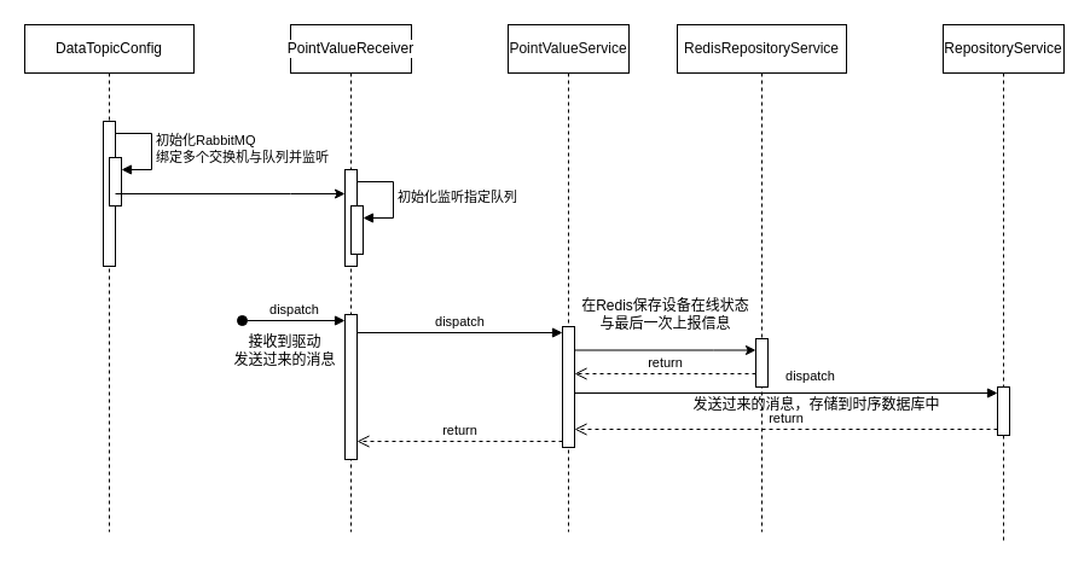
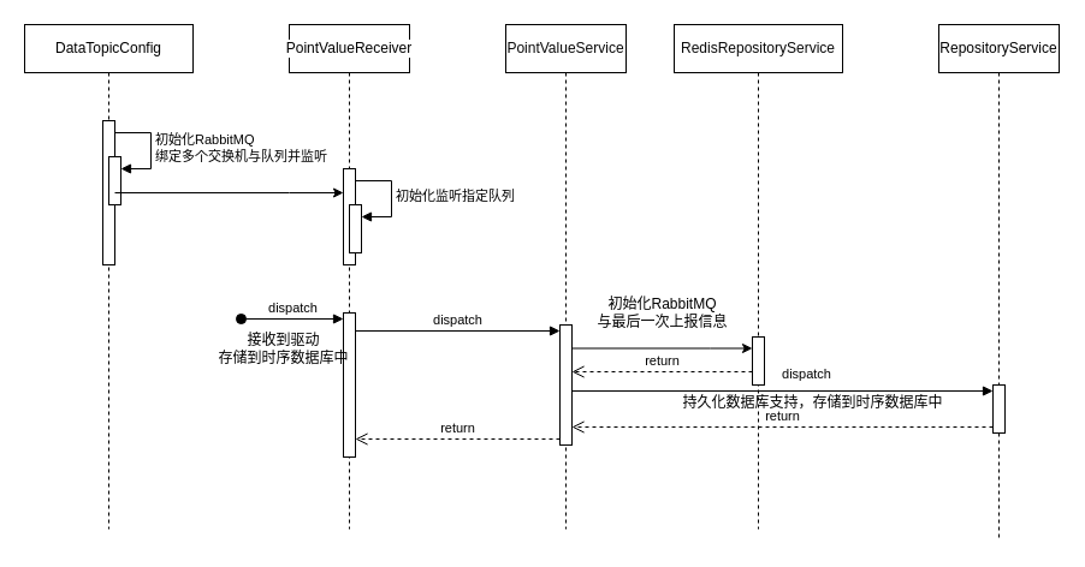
  <mxCell id="0" />
  <mxCell id="1" parent="0" />
  <mxCell id="2" value="&lt;div style=&quot;background-color:#ffffff;color:#080808&quot;&gt;&lt;pre style=&quot;&quot;&gt;&lt;span style=&quot;color: rgb(0, 0, 0);&quot;&gt;&lt;font style=&quot;font-size: 12px;&quot; face=&quot;Helvetica&quot;&gt;DataTopicConfig&lt;/font&gt;&lt;/span&gt;&lt;/pre&gt;&lt;/div&gt;" style="shape=umlLifeline;perimeter=lifelinePerimeter;whiteSpace=wrap;html=1;container=1;dropTarget=0;collapsible=0;recursiveResize=0;outlineConnect=0;portConstraint=eastwest;newEdgeStyle={&quot;curved&quot;:0,&quot;rounded&quot;:0};" vertex="1" parent="1"><mxGeometry x="20" y="20" width="140" height="420" as="geometry" /></mxCell>
  <mxCell id="3" value="dispatch" style="html=1;verticalAlign=bottom;startArrow=oval;endArrow=block;startSize=8;curved=0;rounded=0;entryX=0;entryY=0;entryDx=0;entryDy=5;" edge="1" parent="2" target="11"><mxGeometry relative="1" as="geometry"><mxPoint x="180" y="245" as="sourcePoint" /></mxGeometry></mxCell>
  <mxCell id="4" value="" style="html=1;points=[[0,0,0,0,5],[0,1,0,0,-5],[1,0,0,0,5],[1,1,0,0,-5]];perimeter=orthogonalPerimeter;outlineConnect=0;targetShapes=umlLifeline;portConstraint=eastwest;newEdgeStyle={&quot;curved&quot;:0,&quot;rounded&quot;:0};" vertex="1" parent="2"><mxGeometry x="65" y="80" width="10" height="120" as="geometry" /></mxCell>
  <mxCell id="5" value="" style="html=1;points=[[0,0,0,0,5],[0,1,0,0,-5],[1,0,0,0,5],[1,1,0,0,-5]];perimeter=orthogonalPerimeter;outlineConnect=0;targetShapes=umlLifeline;portConstraint=eastwest;newEdgeStyle={&quot;curved&quot;:0,&quot;rounded&quot;:0};" vertex="1" parent="2"><mxGeometry x="70" y="110" width="10" height="40" as="geometry" /></mxCell>
  <mxCell id="6" value="初始化RabbitMQ&lt;div&gt;绑定多个交换机与队列并监听&lt;/div&gt;" style="html=1;align=left;spacingLeft=2;endArrow=block;rounded=0;edgeStyle=orthogonalEdgeStyle;curved=0;rounded=0;" edge="1" parent="2" target="5"><mxGeometry relative="1" as="geometry"><mxPoint x="75" y="90" as="sourcePoint" /><Array as="points"><mxPoint x="105" y="120" /></Array></mxGeometry></mxCell>
  <mxCell id="7" value="&lt;div style=&quot;background-color:#ffffff;color:#080808&quot;&gt;&lt;pre style=&quot;&quot;&gt;&lt;span style=&quot;color: rgb(0, 0, 0);&quot;&gt;&lt;font style=&quot;font-size: 12px;&quot; face=&quot;Helvetica&quot;&gt;PointValueReceiver&lt;/font&gt;&lt;/span&gt;&lt;/pre&gt;&lt;/div&gt;" style="shape=umlLifeline;perimeter=lifelinePerimeter;whiteSpace=wrap;html=1;container=1;dropTarget=0;collapsible=0;recursiveResize=0;outlineConnect=0;portConstraint=eastwest;newEdgeStyle={&quot;curved&quot;:0,&quot;rounded&quot;:0};" vertex="1" parent="1"><mxGeometry x="240" y="20" width="100" height="420" as="geometry" /></mxCell>
  <mxCell id="8" value="" style="html=1;points=[[0,0,0,0,5],[0,1,0,0,-5],[1,0,0,0,5],[1,1,0,0,-5]];perimeter=orthogonalPerimeter;outlineConnect=0;targetShapes=umlLifeline;portConstraint=eastwest;newEdgeStyle={&quot;curved&quot;:0,&quot;rounded&quot;:0};" vertex="1" parent="7"><mxGeometry x="45" y="120" width="10" height="80" as="geometry" /></mxCell>
  <mxCell id="9" value="" style="html=1;points=[[0,0,0,0,5],[0,1,0,0,-5],[1,0,0,0,5],[1,1,0,0,-5]];perimeter=orthogonalPerimeter;outlineConnect=0;targetShapes=umlLifeline;portConstraint=eastwest;newEdgeStyle={&quot;curved&quot;:0,&quot;rounded&quot;:0};" vertex="1" parent="7"><mxGeometry x="50" y="150" width="10" height="40" as="geometry" /></mxCell>
  <mxCell id="10" value="初始化监听指定队列" style="html=1;align=left;spacingLeft=2;endArrow=block;rounded=0;edgeStyle=orthogonalEdgeStyle;curved=0;rounded=0;" edge="1" parent="7" target="9"><mxGeometry relative="1" as="geometry"><mxPoint x="55" y="130" as="sourcePoint" /><Array as="points"><mxPoint x="85" y="160" /></Array></mxGeometry></mxCell>
  <mxCell id="11" value="" style="html=1;points=[[0,0,0,0,5],[0,1,0,0,-5],[1,0,0,0,5],[1,1,0,0,-5]];perimeter=orthogonalPerimeter;outlineConnect=0;targetShapes=umlLifeline;portConstraint=eastwest;newEdgeStyle={&quot;curved&quot;:0,&quot;rounded&quot;:0};" vertex="1" parent="7"><mxGeometry x="45" y="240" width="10" height="120" as="geometry" /></mxCell>
  <mxCell id="12" value="&lt;div style=&quot;background-color:#ffffff;color:#080808&quot;&gt;&lt;pre style=&quot;&quot;&gt;&lt;font style=&quot;font-size: 12px;&quot; face=&quot;Helvetica&quot;&gt;PointValueService&lt;/font&gt;&lt;/pre&gt;&lt;/div&gt;" style="shape=umlLifeline;perimeter=lifelinePerimeter;whiteSpace=wrap;html=1;container=1;dropTarget=0;collapsible=0;recursiveResize=0;outlineConnect=0;portConstraint=eastwest;newEdgeStyle={&quot;curved&quot;:0,&quot;rounded&quot;:0};" vertex="1" parent="1"><mxGeometry x="420" y="20" width="100" height="420" as="geometry" /></mxCell>
  <mxCell id="13" value="" style="html=1;points=[[0,0,0,0,5],[0,1,0,0,-5],[1,0,0,0,5],[1,1,0,0,-5]];perimeter=orthogonalPerimeter;outlineConnect=0;targetShapes=umlLifeline;portConstraint=eastwest;newEdgeStyle={&quot;curved&quot;:0,&quot;rounded&quot;:0};" vertex="1" parent="12"><mxGeometry x="45" y="250" width="10" height="100" as="geometry" /></mxCell>
- <mxCell id="14" value="接收到驱动&lt;div&gt;发送过来的消息&lt;/div&gt;" style="text;html=1;align=center;verticalAlign=middle;resizable=0;points=[];autosize=1;strokeColor=none;fillColor=none;" vertex="1" parent="1"><mxGeometry x="180" y="270" width="110" height="40" as="geometry" /></mxCell>
+ <mxCell id="14" value="接收到驱动&lt;div&gt;存储到时序数据库中&lt;/div&gt;" style="text;html=1;align=center;verticalAlign=middle;resizable=0;points=[];autosize=1;strokeColor=none;fillColor=none;" vertex="1" parent="1"><mxGeometry x="180" y="270" width="110" height="40" as="geometry" /></mxCell>
  <mxCell id="15" value="dispatch" style="html=1;verticalAlign=bottom;endArrow=block;curved=0;rounded=0;entryX=0;entryY=0;entryDx=0;entryDy=5;" edge="1" parent="1" source="11" target="13"><mxGeometry relative="1" as="geometry"><mxPoint x="395" y="275" as="sourcePoint" /></mxGeometry></mxCell>
  <mxCell id="16" value="return" style="html=1;verticalAlign=bottom;endArrow=open;dashed=1;endSize=8;curved=0;rounded=0;exitX=0;exitY=1;exitDx=0;exitDy=-5;" edge="1" parent="1" source="13" target="11"><mxGeometry relative="1" as="geometry"><mxPoint x="395" y="345" as="targetPoint" /></mxGeometry></mxCell>
  <mxCell id="17" style="edgeStyle=orthogonalEdgeStyle;rounded=0;orthogonalLoop=1;jettySize=auto;html=1;curved=0;" edge="1" parent="1" source="4" target="8"><mxGeometry relative="1" as="geometry"><mxPoint x="305" y="160" as="targetPoint" /><Array as="points"><mxPoint x="240" y="160" /><mxPoint x="240" y="160" /></Array></mxGeometry></mxCell>
  <mxCell id="18" value="&lt;div style=&quot;background-color:#ffffff;color:#080808&quot;&gt;&lt;pre style=&quot;&quot;&gt;&lt;font style=&quot;font-size: 12px;&quot; face=&quot;Helvetica&quot;&gt;RedisRepositoryService&lt;/font&gt;&lt;/pre&gt;&lt;/div&gt;" style="shape=umlLifeline;perimeter=lifelinePerimeter;whiteSpace=wrap;html=1;container=1;dropTarget=0;collapsible=0;recursiveResize=0;outlineConnect=0;portConstraint=eastwest;newEdgeStyle={&quot;curved&quot;:0,&quot;rounded&quot;:0};" vertex="1" parent="1"><mxGeometry x="560" y="20" width="140" height="420" as="geometry" /></mxCell>
  <mxCell id="19" value="" style="html=1;points=[[0,0,0,0,5],[0,1,0,0,-5],[1,0,0,0,5],[1,1,0,0,-5]];perimeter=orthogonalPerimeter;outlineConnect=0;targetShapes=umlLifeline;portConstraint=eastwest;newEdgeStyle={&quot;curved&quot;:0,&quot;rounded&quot;:0};" vertex="1" parent="18"><mxGeometry x="65" y="260" width="10" height="40" as="geometry" /></mxCell>
  <mxCell id="20" style="edgeStyle=orthogonalEdgeStyle;rounded=0;orthogonalLoop=1;jettySize=auto;html=1;curved=0;" edge="1" parent="1"><mxGeometry relative="1" as="geometry"><mxPoint x="475" y="289.5" as="sourcePoint" /><mxPoint x="625" y="289.5" as="targetPoint" /><Array as="points"><mxPoint x="590" y="289.5" /><mxPoint x="590" y="289.5" /></Array></mxGeometry></mxCell>
- <mxCell id="21" value="在Redis保存设备在线状态&lt;div&gt;与最后一次上报信息&lt;/div&gt;" style="text;html=1;align=center;verticalAlign=middle;resizable=0;points=[];autosize=1;strokeColor=none;fillColor=none;" vertex="1" parent="1"><mxGeometry x="470" y="240" width="160" height="40" as="geometry" /></mxCell>
+ <mxCell id="21" value="初始化RabbitMQ&lt;div&gt;与最后一次上报信息&lt;/div&gt;" style="text;html=1;align=center;verticalAlign=middle;resizable=0;points=[];autosize=1;strokeColor=none;fillColor=none;" vertex="1" parent="1"><mxGeometry x="470" y="240" width="160" height="40" as="geometry" /></mxCell>
  <mxCell id="22" value="return" style="html=1;verticalAlign=bottom;endArrow=open;dashed=1;endSize=8;curved=0;rounded=0;" edge="1" parent="1"><mxGeometry relative="1" as="geometry"><mxPoint x="625" y="309" as="sourcePoint" /><mxPoint x="475" y="309" as="targetPoint" /></mxGeometry></mxCell>
  <mxCell id="23" value="" style="html=1;points=[[0,0,0,0,5],[0,1,0,0,-5],[1,0,0,0,5],[1,1,0,0,-5]];perimeter=orthogonalPerimeter;outlineConnect=0;targetShapes=umlLifeline;portConstraint=eastwest;newEdgeStyle={&quot;curved&quot;:0,&quot;rounded&quot;:0};" vertex="1" parent="1"><mxGeometry x="825" y="320" width="10" height="40" as="geometry" /></mxCell>
  <mxCell id="24" value="dispatch" style="html=1;verticalAlign=bottom;endArrow=block;curved=0;rounded=0;entryX=0;entryY=0;entryDx=0;entryDy=5;" edge="1" parent="1" source="13" target="23"><mxGeometry x="0.114" y="5" relative="1" as="geometry"><mxPoint x="680" y="375" as="sourcePoint" /><mxPoint as="offset" /></mxGeometry></mxCell>
  <mxCell id="25" value="return" style="html=1;verticalAlign=bottom;endArrow=open;dashed=1;endSize=8;curved=0;rounded=0;exitX=0;exitY=1;exitDx=0;exitDy=-5;" edge="1" parent="1" source="23" target="13"><mxGeometry relative="1" as="geometry"><mxPoint x="680" y="445" as="targetPoint" /></mxGeometry></mxCell>
- <mxCell id="26" value="发送过来的消息，存储到时序数据库中" style="text;html=1;align=center;verticalAlign=middle;resizable=0;points=[];autosize=1;strokeColor=none;fillColor=none;" vertex="1" parent="1"><mxGeometry x="555" y="320" width="240" height="30" as="geometry" /></mxCell>
+ <mxCell id="26" value="持久化数据库支持，存储到时序数据库中" style="text;html=1;align=center;verticalAlign=middle;resizable=0;points=[];autosize=1;strokeColor=none;fillColor=none;" vertex="1" parent="1"><mxGeometry x="555" y="320" width="240" height="30" as="geometry" /></mxCell>
  <mxCell id="27" value="&lt;div style=&quot;background-color:#ffffff;color:#080808&quot;&gt;&lt;pre style=&quot;&quot;&gt;&lt;span style=&quot;color: rgb(0, 0, 0);&quot;&gt;&lt;font style=&quot;font-size: 12px;&quot; face=&quot;Helvetica&quot;&gt;RepositoryService&lt;/font&gt;&lt;/span&gt;&lt;/pre&gt;&lt;/div&gt;" style="shape=umlLifeline;perimeter=lifelinePerimeter;whiteSpace=wrap;html=1;container=1;dropTarget=0;collapsible=0;recursiveResize=0;outlineConnect=0;portConstraint=eastwest;newEdgeStyle={&quot;curved&quot;:0,&quot;rounded&quot;:0};" vertex="1" parent="1"><mxGeometry x="780" y="20" width="100" height="430" as="geometry" /></mxCell>
  <mxCell id="28" value="" style="html=1;points=[[0,0,0,0,5],[0,1,0,0,-5],[1,0,0,0,5],[1,1,0,0,-5]];perimeter=orthogonalPerimeter;outlineConnect=0;targetShapes=umlLifeline;portConstraint=eastwest;newEdgeStyle={&quot;curved&quot;:0,&quot;rounded&quot;:0};" vertex="1" parent="27"><mxGeometry x="45" y="300" width="10" height="40" as="geometry" /></mxCell>
